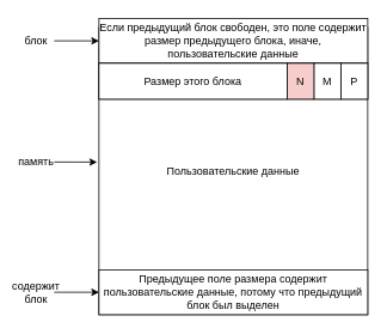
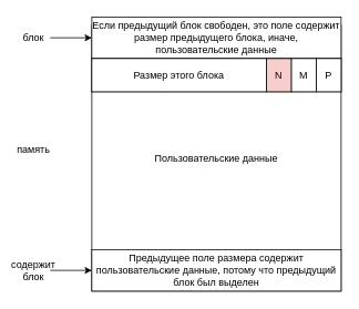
  <mxCell id="0" />
  <mxCell id="1" parent="0" />
  <mxCell id="2" value="Пользовательские данные" style="rounded=0;whiteSpace=wrap;html=1;" vertex="1" parent="1"><mxGeometry x="110" y="30" width="300" height="320" as="geometry" /></mxCell>
  <mxCell id="3" value="Предыдущее поле размера содержит пользовательские данные, потому что предыдущий блок был выделен" style="rounded=0;whiteSpace=wrap;html=1;" vertex="1" parent="1"><mxGeometry x="110" y="300" width="300" height="50" as="geometry" /></mxCell>
  <mxCell id="4" value="Если предыдущий блок свободен, это поле содержит размер предыдущего блока, иначе, пользовательские данные" style="rounded=0;whiteSpace=wrap;html=1;" vertex="1" parent="1"><mxGeometry x="110" y="20" width="300" height="50" as="geometry" /></mxCell>
  <mxCell id="5" value="" style="rounded=0;whiteSpace=wrap;html=1;" vertex="1" parent="1"><mxGeometry x="110" y="70" width="300" height="40" as="geometry" /></mxCell>
  <mxCell id="6" value="P" style="rounded=0;whiteSpace=wrap;html=1;" vertex="1" parent="1"><mxGeometry x="380" y="70" width="30" height="40" as="geometry" /></mxCell>
  <mxCell id="7" value="M" style="rounded=0;whiteSpace=wrap;html=1;" vertex="1" parent="1"><mxGeometry x="350" y="70" width="30" height="40" as="geometry" /></mxCell>
  <mxCell id="8" value="N" style="rounded=0;whiteSpace=wrap;html=1;fillColor=#f8cecc;" vertex="1" parent="1"><mxGeometry x="320" y="70" width="30" height="40" as="geometry" /></mxCell>
  <mxCell id="9" value="Размер этого блока" style="rounded=0;whiteSpace=wrap;html=1;" vertex="1" parent="1"><mxGeometry x="110" y="70" width="210" height="40" as="geometry" /></mxCell>
  <mxCell id="10" style="edgeStyle=orthogonalEdgeStyle;rounded=0;orthogonalLoop=1;jettySize=auto;html=1;entryX=0;entryY=0.5;entryDx=0;entryDy=0;" edge="1" parent="1" source="11" target="4"><mxGeometry relative="1" as="geometry" /></mxCell>
  <mxCell id="11" value="блок" style="text;html=1;strokeColor=none;fillColor=none;align=center;verticalAlign=middle;whiteSpace=wrap;rounded=0;" vertex="1" parent="1"><mxGeometry x="20" y="35" width="40" height="20" as="geometry" /></mxCell>
- <mxCell id="12" style="edgeStyle=orthogonalEdgeStyle;rounded=0;orthogonalLoop=1;jettySize=auto;html=1;entryX=-0.007;entryY=0.469;entryDx=0;entryDy=0;entryPerimeter=0;" edge="1" parent="1" source="13" target="2"><mxGeometry relative="1" as="geometry" /></mxCell>
  <mxCell id="13" value="память" style="text;html=1;strokeColor=none;fillColor=none;align=center;verticalAlign=middle;whiteSpace=wrap;rounded=0;" vertex="1" parent="1"><mxGeometry x="20" y="170" width="40" height="20" as="geometry" /></mxCell>
  <mxCell id="14" style="edgeStyle=orthogonalEdgeStyle;rounded=0;orthogonalLoop=1;jettySize=auto;html=1;" edge="1" parent="1" source="15" target="3"><mxGeometry relative="1" as="geometry" /></mxCell>
  <mxCell id="15" value="содержит блок" style="text;html=1;strokeColor=none;fillColor=none;align=center;verticalAlign=middle;whiteSpace=wrap;rounded=0;" vertex="1" parent="1"><mxGeometry x="20" y="315" width="40" height="20" as="geometry" /></mxCell>
